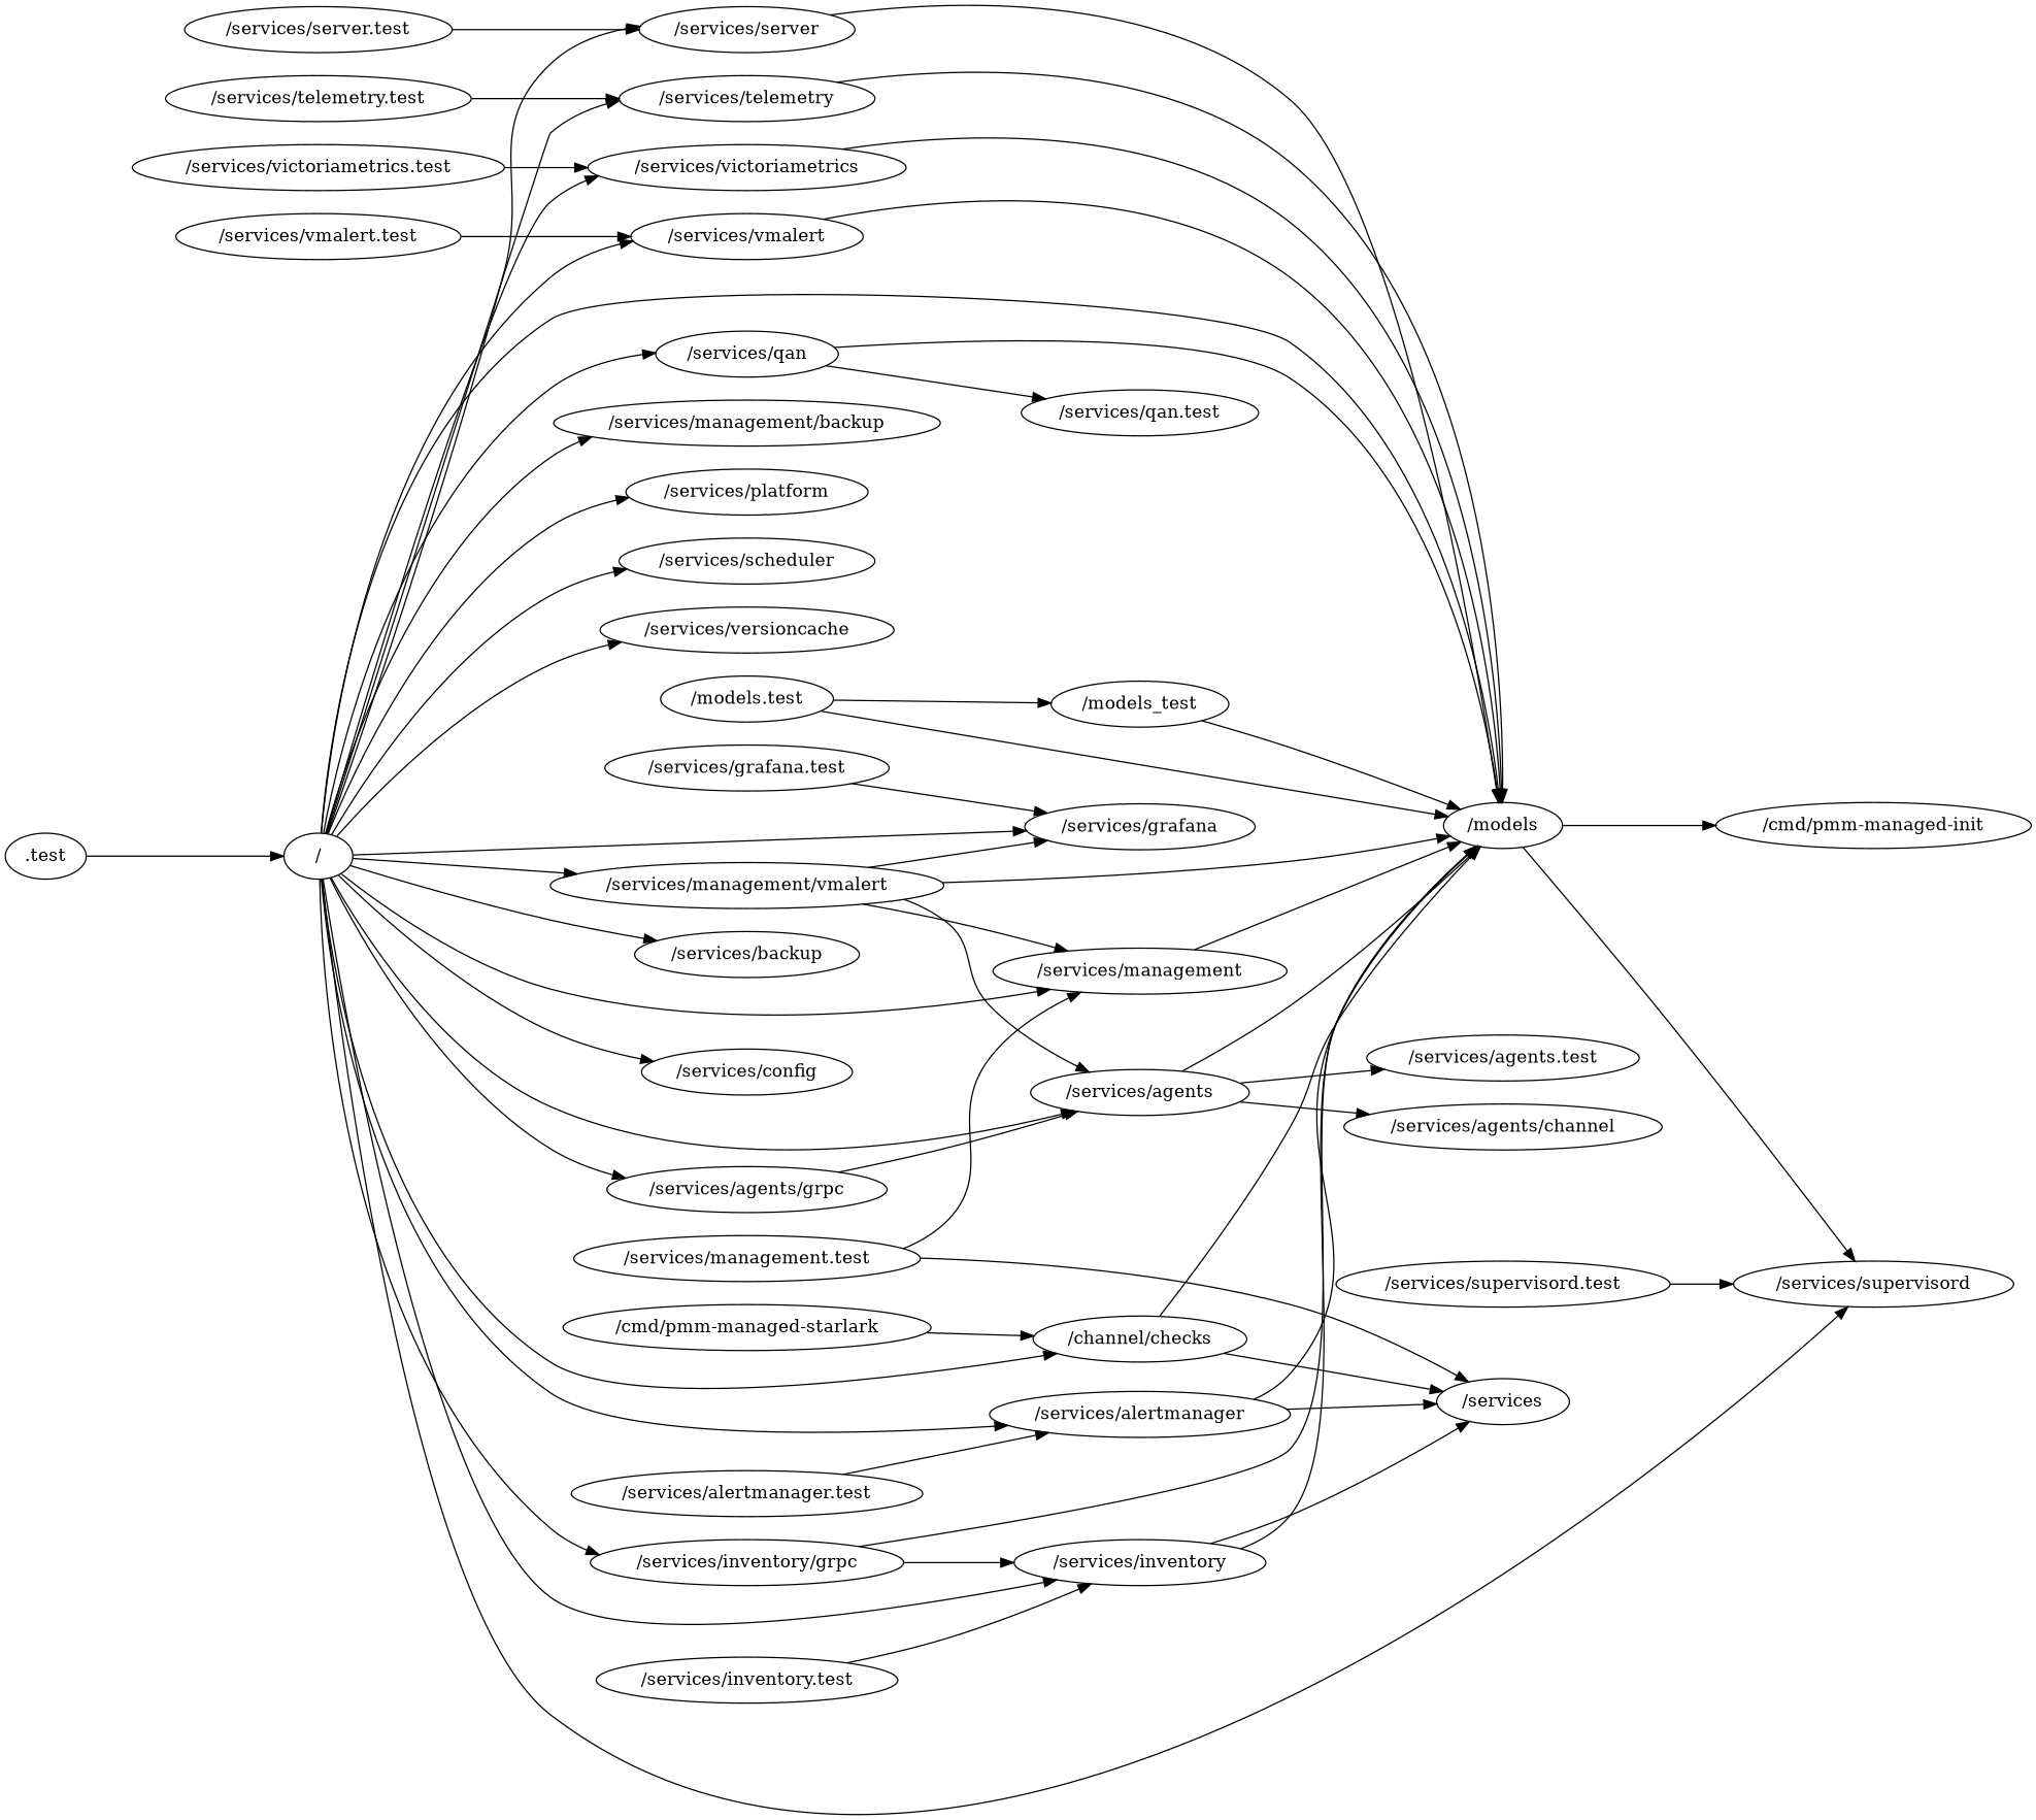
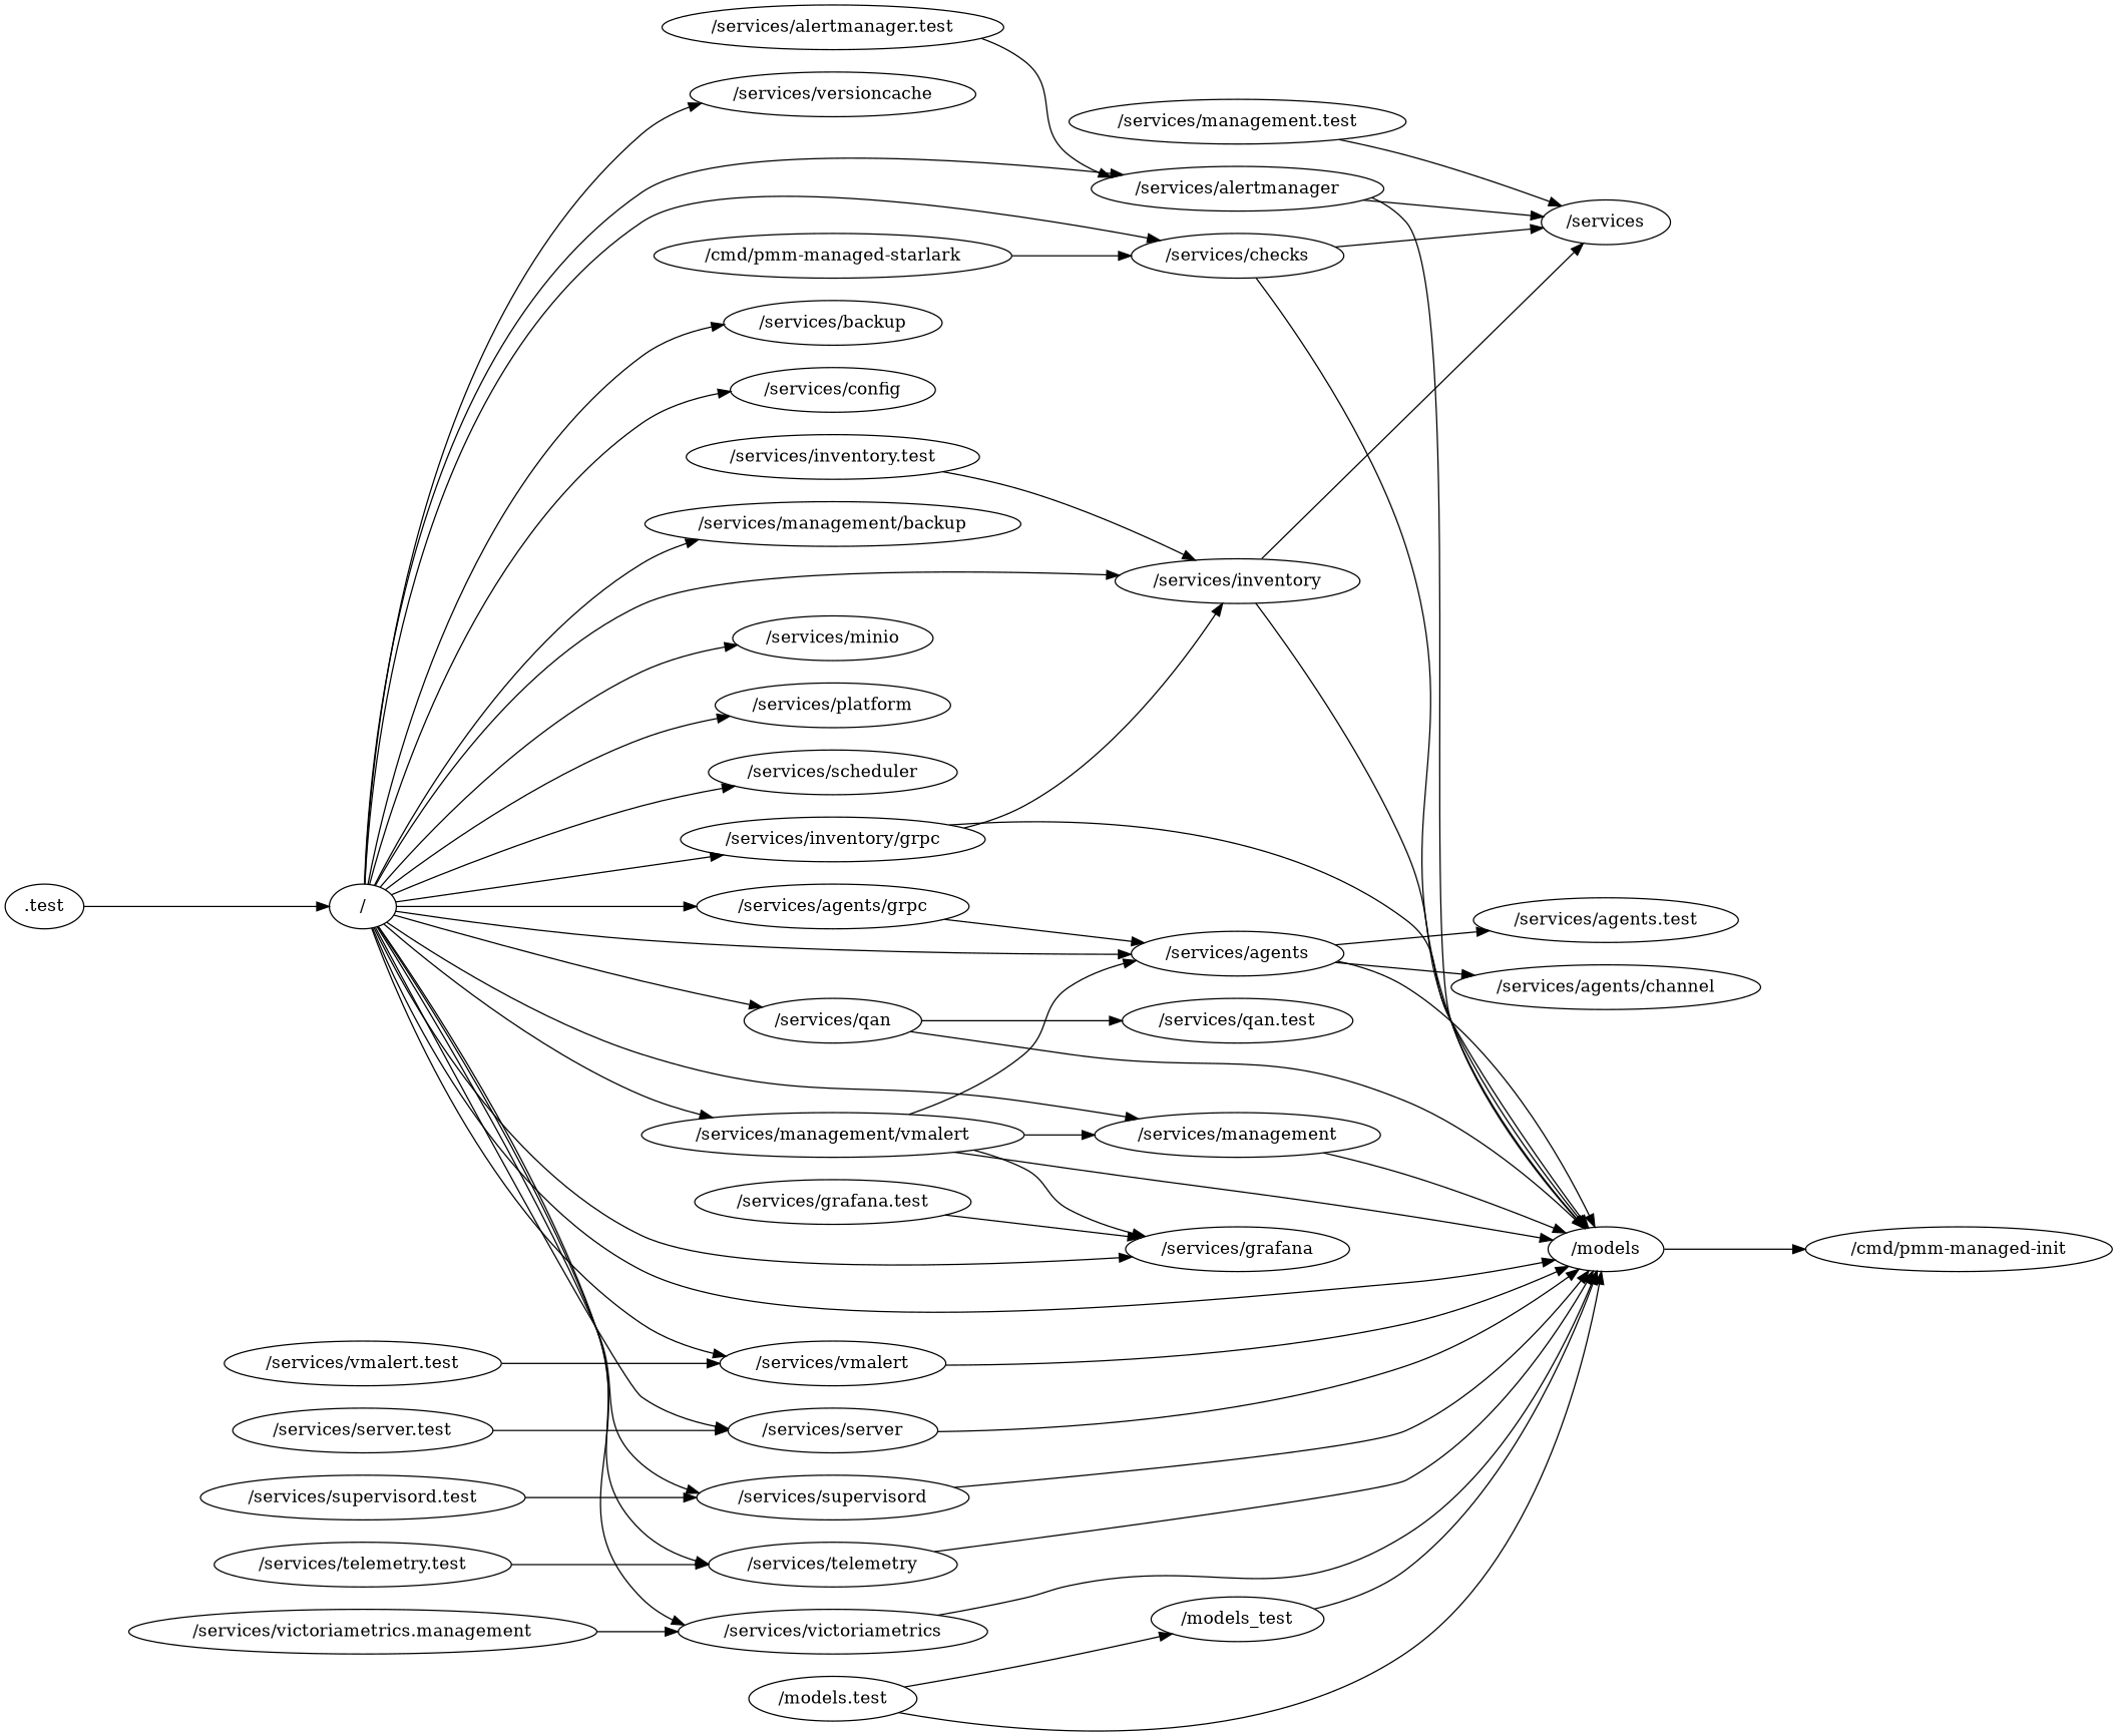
  digraph {
    rankdir=LR
    ".test"
    "/"
    "/models"
    "/services/agents"
    "/services/agents/grpc"
    "/services/alertmanager"
    "/services/backup"
-   "/services/checks" [label="/channel/checks"]
+   "/services/checks"
    "/services/config"
    "/services/grafana"
    "/services/inventory"
    "/services/inventory/grpc"
    "/services/management"
    "/services/management/backup"
    n15 [label="/services/management/vmalert"]
+   "/services/minio"
    "/services/platform"
    "/services/qan"
    "/services/scheduler"
    "/services/server"
    "/services/supervisord"
    "/services/telemetry"
    "/services/versioncache"
    "/services/victoriametrics"
    "/services/vmalert"
    "/cmd/pmm-managed-init"
    "/services/agents/channel"
    "/services/agents.test"
    "/services"
    "/services/qan.test"
    "/cmd/pmm-managed-starlark"
    "/models.test"
    "/models_test"
    "/services/alertmanager.test"
    "/services/grafana.test"
    "/services/inventory.test"
    "/services/management.test"
    "/services/server.test"
    "/services/supervisord.test"
    "/services/telemetry.test"
-   "/services/victoriametrics.test"
+   "/services/victoriametrics.test" [label="/services/victoriametrics.management"]
    "/services/vmalert.test"
    ".test" -> "/"
    "/" -> "/models"
    "/" -> "/services/agents"
    "/" -> "/services/agents/grpc"
    "/" -> "/services/alertmanager"
    "/" -> "/services/backup"
    "/" -> "/services/checks"
    "/" -> "/services/config"
    "/" -> "/services/grafana"
    "/" -> "/services/inventory"
    "/" -> "/services/inventory/grpc"
    "/" -> "/services/management"
    "/" -> "/services/management/backup"
    "/" -> n15
+   "/" -> "/services/minio"
    "/" -> "/services/platform"
    "/" -> "/services/qan"
    "/" -> "/services/scheduler"
    "/" -> "/services/server"
    "/" -> "/services/supervisord"
    "/" -> "/services/telemetry"
    "/" -> "/services/versioncache"
    "/" -> "/services/victoriametrics"
    "/" -> "/services/vmalert"
    "/models" -> "/cmd/pmm-managed-init"
    "/services/agents" -> "/models"
    "/services/agents" -> "/services/agents/channel"
    "/services/agents" -> "/services/agents.test"
    "/services/agents/grpc" -> "/services/agents"
    "/services/alertmanager" -> "/models"
    "/services/alertmanager" -> "/services"
    "/services/checks" -> "/models"
    "/services/checks" -> "/services"
    "/services/inventory" -> "/models"
    "/services/inventory" -> "/services"
    "/services/inventory/grpc" -> "/models"
    "/services/inventory/grpc" -> "/services/inventory"
    "/services/management" -> "/models"
    n15 -> "/models"
    n15 -> "/services/agents"
    n15 -> "/services/grafana"
    n15 -> "/services/management"
    "/services/qan" -> "/models"
    "/services/qan" -> "/services/qan.test"
    "/services/server" -> "/models"
-   "/models" -> "/services/supervisord"
+   "/services/supervisord" -> "/models"
    "/services/telemetry" -> "/models"
    "/services/victoriametrics" -> "/models"
    "/services/vmalert" -> "/models"
    "/cmd/pmm-managed-starlark" -> "/services/checks"
    "/models.test" -> "/models"
    "/models.test" -> "/models_test"
    "/models_test" -> "/models"
    "/services/alertmanager.test" -> "/services/alertmanager"
    "/services/grafana.test" -> "/services/grafana"
    "/services/inventory.test" -> "/services/inventory"
-   "/services/management.test" -> "/services/management"
    "/services/management.test" -> "/services"
    "/services/server.test" -> "/services/server"
    "/services/supervisord.test" -> "/services/supervisord"
    "/services/telemetry.test" -> "/services/telemetry"
    "/services/victoriametrics.test" -> "/services/victoriametrics"
    "/services/vmalert.test" -> "/services/vmalert"
  }
